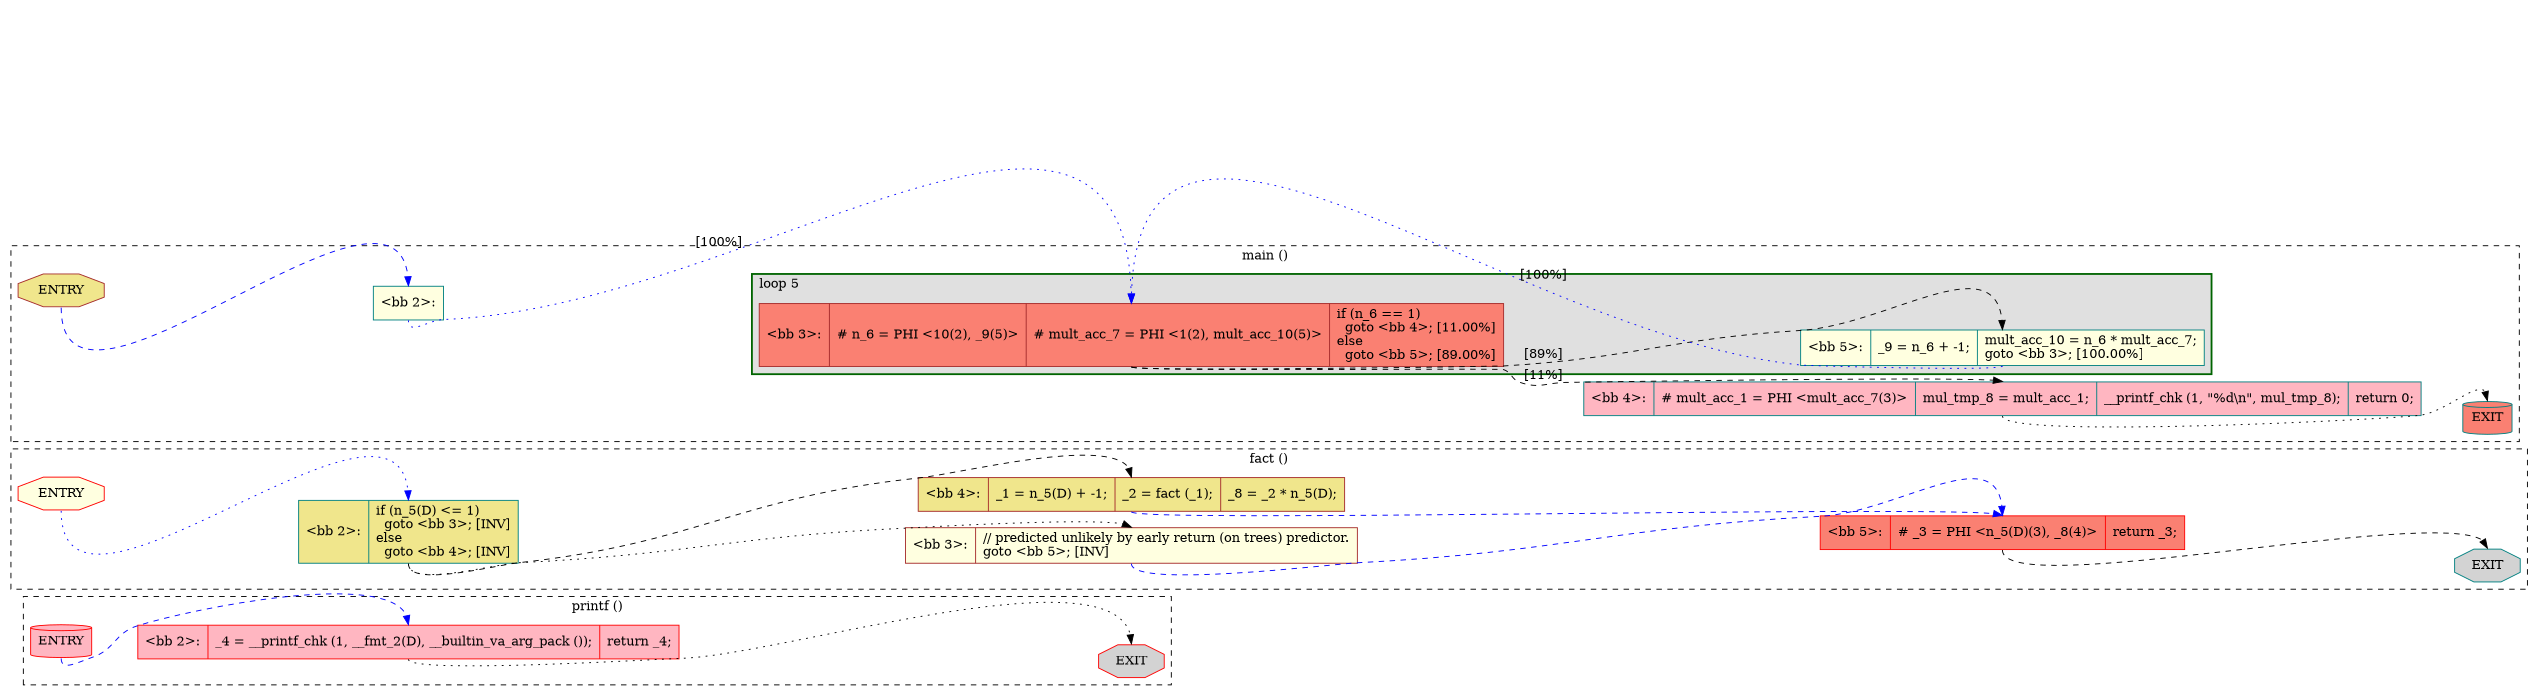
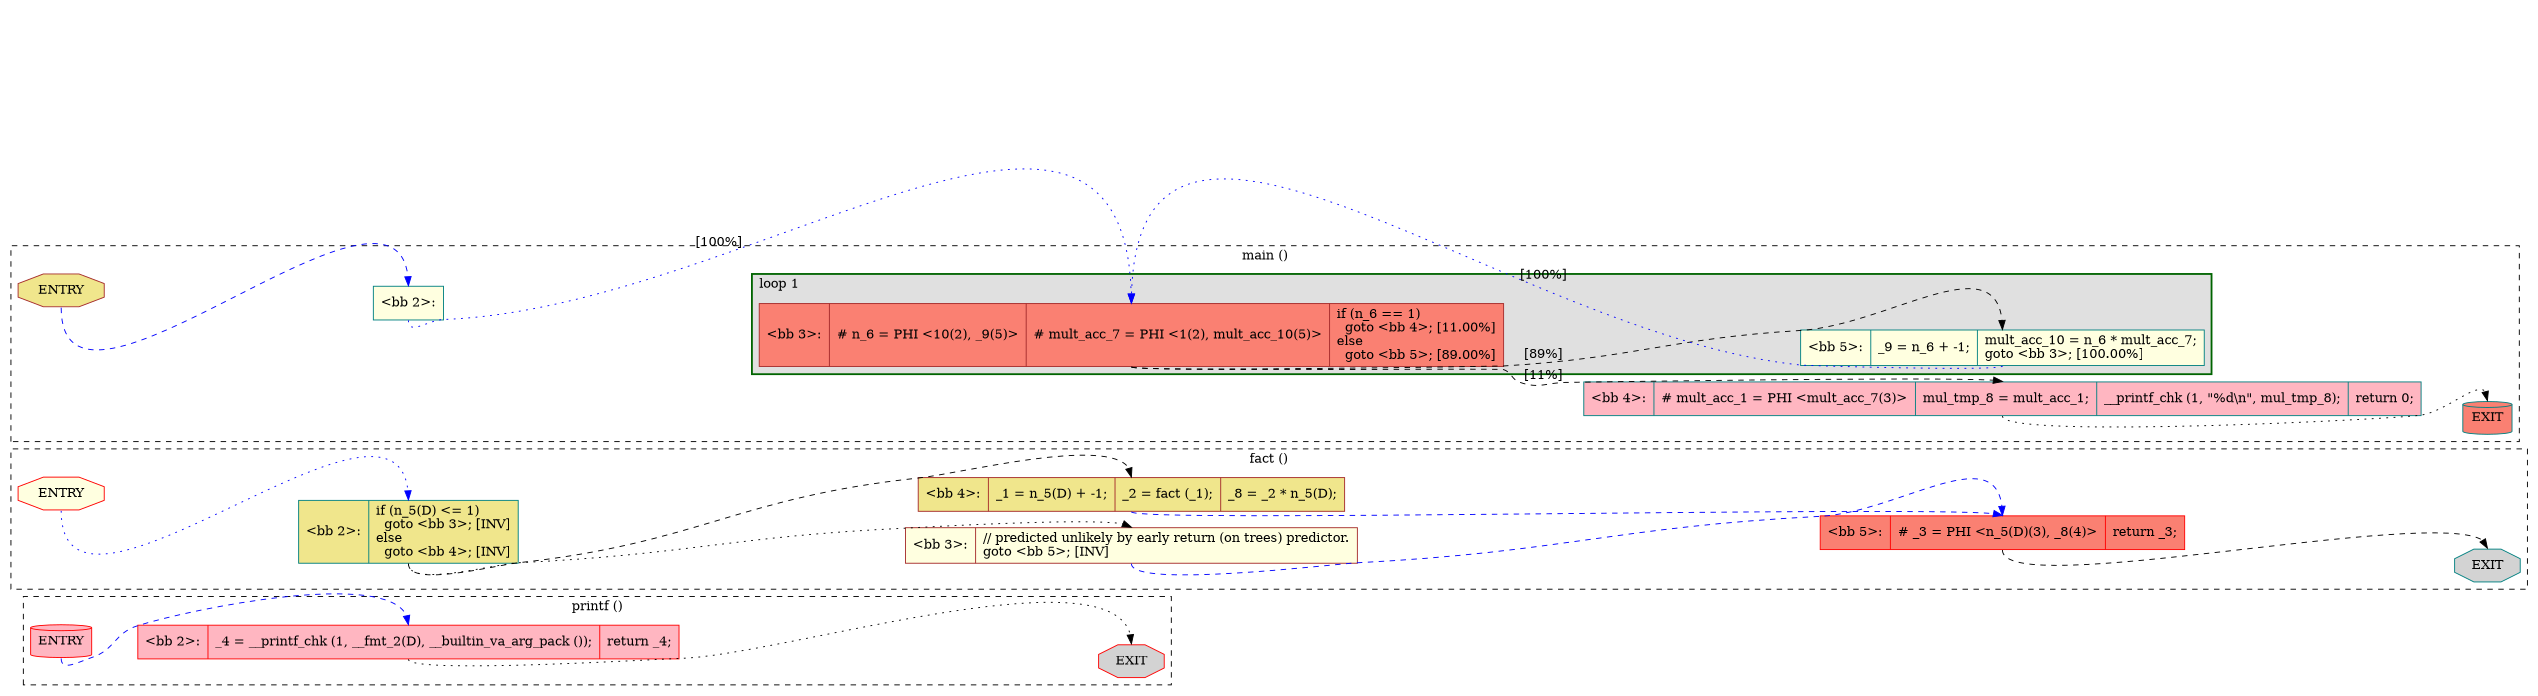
  digraph {
    rankdir=LR
    node [fillcolor=lightyellow shape=record style=filled color=teal]
    edge [constraint=true headport=n style=dashed tailport=s color=blue weight=10]
    n1 [fillcolor=lightpink label=ENTRY shape=cylinder color=red]
    n2 [fillcolor=lightgrey label=EXIT shape=octagon color=red]
    n3 [fillcolor=lightpink label="{\<bb\ 2\>:\l|_4\ =\ __printf_chk\ (1,\ __fmt_2(D),\ __builtin_va_arg_pack\ ());\l|return\ _4;\l}" color=red]
    n4 [label=ENTRY shape=octagon color=red]
    n5 [fillcolor=lightgrey label=EXIT shape=octagon]
    n6 [fillcolor=khaki label="{\<bb\ 2\>:\l|if\ (n_5(D)\ \<=\ 1)\l\ \ goto\ \<bb\ 3\>;\ [INV]\lelse\l\ \ goto\ \<bb\ 4\>;\ [INV]\l}"]
    n7 [label="{\<bb\ 3\>:\l|//\ predicted\ unlikely\ by\ early\ return\ (on\ trees)\ predictor.\lgoto\ \<bb\ 5\>;\ [INV]\l}" color=brown]
    n8 [fillcolor=khaki label="{\<bb\ 4\>:\l|_1\ =\ n_5(D)\ +\ -1;\l|_2\ =\ fact\ (_1);\l|_8\ =\ _2\ *\ n_5(D);\l}" color=brown]
    n9 [fillcolor=salmon label="{\<bb\ 5\>:\l|#\ _3\ =\ PHI\ \<n_5(D)(3),\ _8(4)\>\l|return\ _3;\l}" color=red]
    n10 [fillcolor=salmon label="{\<bb\ 3\>:\l|#\ n_6\ =\ PHI\ \<10(2),\ _9(5)\>\l|#\ mult_acc_7\ =\ PHI\ \<1(2),\ mult_acc_10(5)\>\l|if\ (n_6\ ==\ 1)\l\ \ goto\ \<bb\ 4\>;\ [11.00%]\lelse\l\ \ goto\ \<bb\ 5\>;\ [89.00%]\l}" color=brown]
    n11 [label="{\<bb\ 5\>:\l|_9\ =\ n_6\ +\ -1;\l|mult_acc_10\ =\ n_6\ *\ mult_acc_7;\lgoto\ \<bb\ 3\>;\ [100.00%]\l}"]
    n12 [fillcolor=lightpink label="{\<bb\ 4\>:\l|#\ mult_acc_1\ =\ PHI\ \<mult_acc_7(3)\>\l|mul_tmp_8\ =\ mult_acc_1;\l|__printf_chk\ (1,\ \"%d\\n\",\ mul_tmp_8);\l|return\ 0;\l}"]
    n13 [fillcolor=khaki label=ENTRY shape=octagon color=brown]
    n14 [fillcolor=salmon label=EXIT shape=cylinder]
    n15 [label="{\<bb\ 2\>:\l}"]
    subgraph cluster_1 {
      color=black
      label="printf ()"
      style=dashed
      n1
      n2
      n3
    }
    subgraph cluster_2 {
      color=black
      label="fact ()"
      style=dashed
      n4
      n5
      n6
      n7
      n8
      n9
    }
    subgraph cluster_3 {
      color=black
      label="main ()"
      style=dashed
      n12
      n13
      n14
      n15
      subgraph cluster_4 {
        color=darkgreen
        fillcolor=grey88
-       label="loop 5"
+       label="loop 1"
        labeljust=l
        penwidth=2
        style=filled
        n10
        n11
      }
    }
    n1 -> n2 [style=invis color="" weight=""]
    n1 -> n3 [weight=100]
    n3 -> n2 [color=black style=dotted]
    n4 -> n5 [style=invis color="" weight=""]
    n4 -> n6 [style=dotted weight=100]
    n6 -> n7 [color=black style=dotted]
    n6 -> n8 [color=black]
    n7 -> n9 [weight=100]
    n8 -> n9 [weight=100]
    n9 -> n5 [color=black]
    n10 -> n11 [color=black label="[89%]"]
    n10 -> n12 [color=black label="[11%]"]
    n11 -> n10 [constraint=false label="[100%]" style=dotted]
    n12 -> n14 [color=black style=dotted]
    n13 -> n14 [style=invis color="" weight=""]
    n13 -> n15 [weight=100]
    n15 -> n10 [label="[100%]" style=dotted weight=100]
  }
